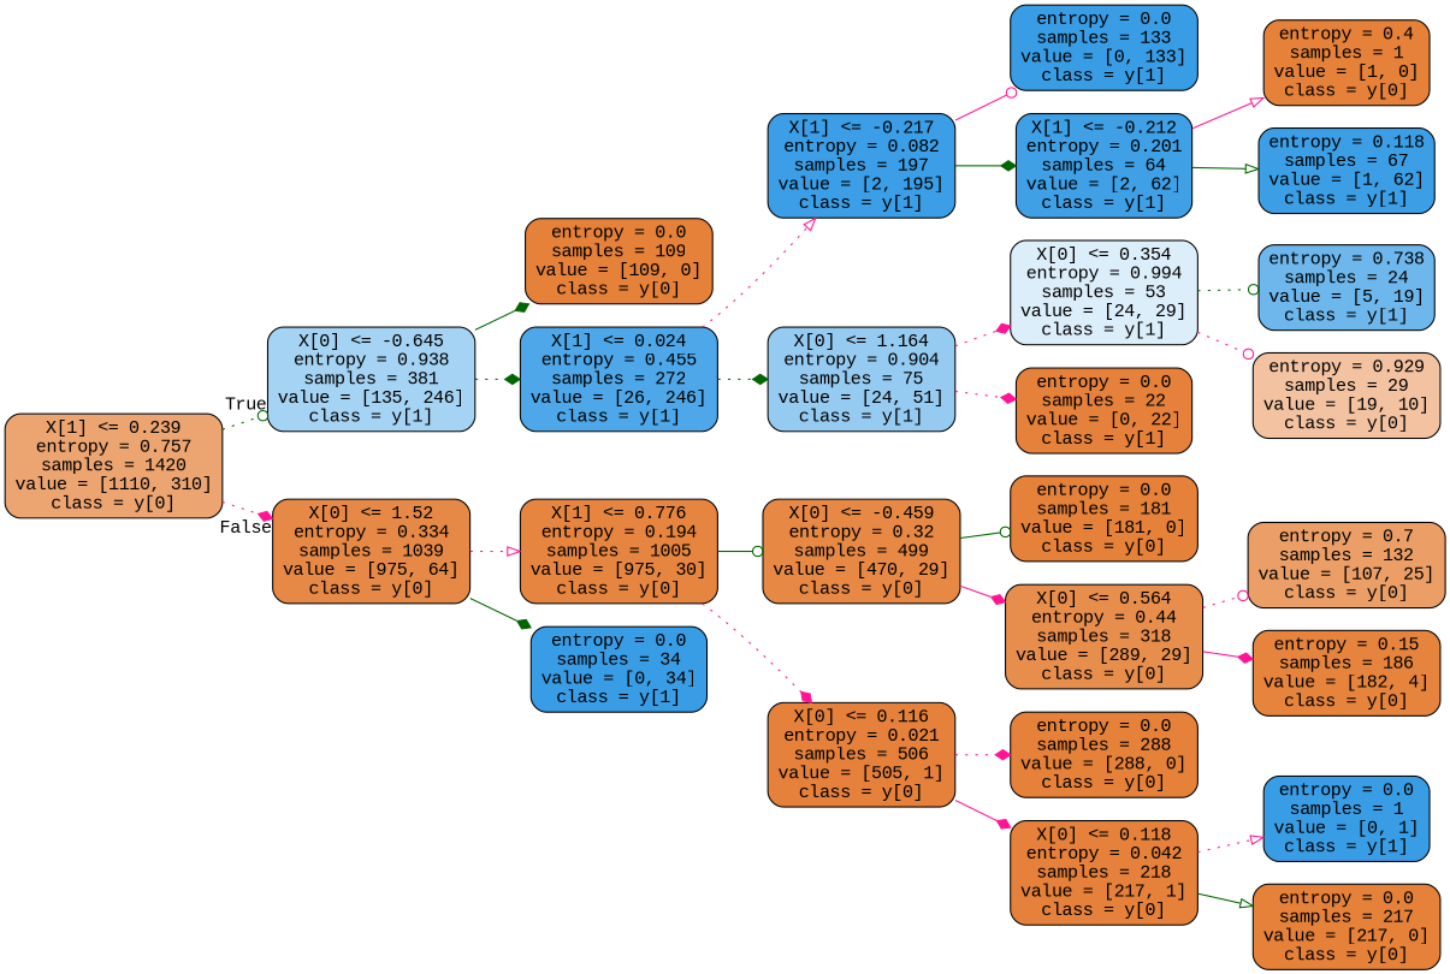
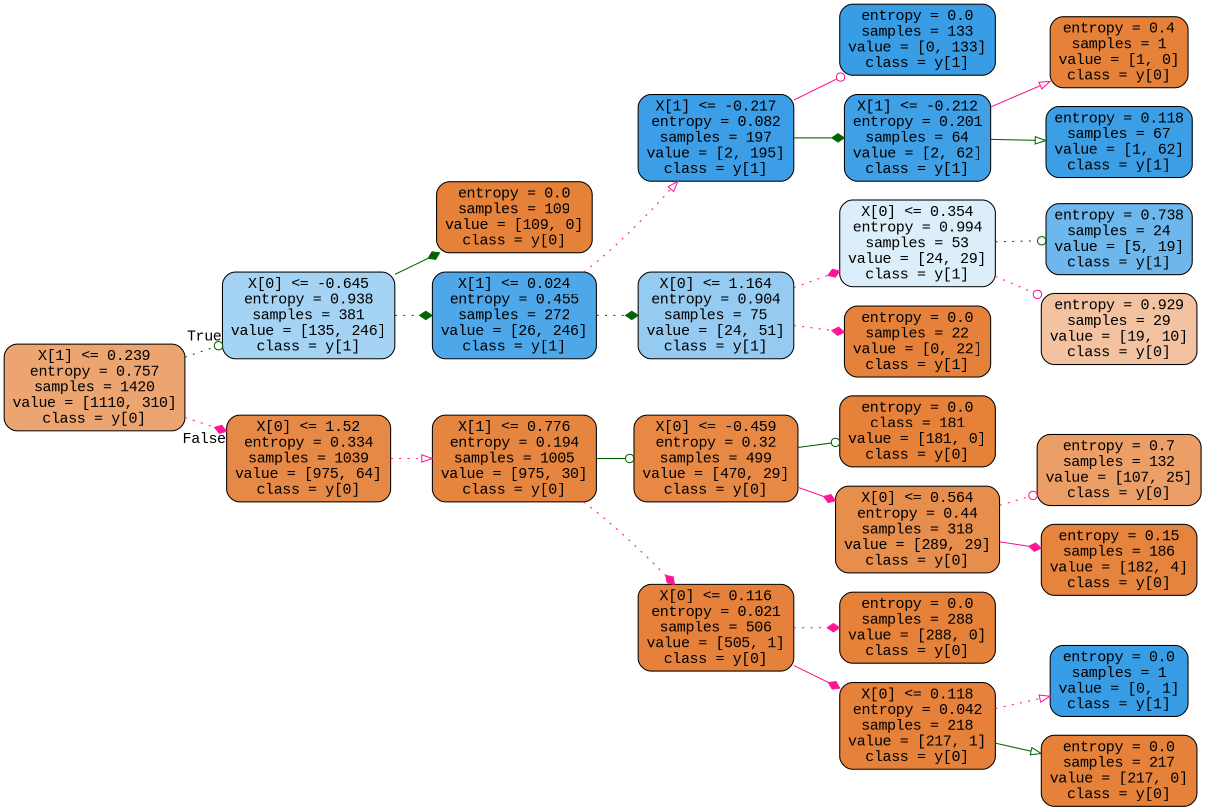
  digraph {
    fontname="Liberation Mono"
    rankdir=LR
    node [color=black fillcolor="#e58139ff" fontname="Liberation Mono" shape=box style="filled, rounded"]
    edge [arrowhead=diamond color=deeppink fontname="Liberation Mono" style=dotted]
    n1 [fillcolor="#e58139b8" label="X[1] <= 0.239\nentropy = 0.757\nsamples = 1420\nvalue = [1110, 310]\nclass = y[0]"]
    n2 [fillcolor="#399de573" label="X[0] <= -0.645\nentropy = 0.938\nsamples = 381\nvalue = [135, 246]\nclass = y[1]"]
    n3 [fillcolor="#e58139ee" label="X[0] <= 1.52\nentropy = 0.334\nsamples = 1039\nvalue = [975, 64]\nclass = y[0]"]
    n4 [label="entropy = 0.0\nsamples = 109\nvalue = [109, 0]\nclass = y[0]"]
    n5 [fillcolor="#399de5e4" label="X[1] <= 0.024\nentropy = 0.455\nsamples = 272\nvalue = [26, 246]\nclass = y[1]"]
    n6 [fillcolor="#e58139f7" label="X[1] <= 0.776\nentropy = 0.194\nsamples = 1005\nvalue = [975, 30]\nclass = y[0]"]
-   n7 [fillcolor="#399de5ff" label="entropy = 0.0\nsamples = 34\nvalue = [0, 34]\nclass = y[1]"]
    n8 [fillcolor="#399de5fc" label="X[1] <= -0.217\nentropy = 0.082\nsamples = 197\nvalue = [2, 195]\nclass = y[1]"]
    n9 [fillcolor="#399de587" label="X[0] <= 1.164\nentropy = 0.904\nsamples = 75\nvalue = [24, 51]\nclass = y[1]"]
    n10 [fillcolor="#399de5ff" label="entropy = 0.0\nsamples = 133\nvalue = [0, 133]\nclass = y[1]"]
    n11 [fillcolor="#399de5f7" label="X[1] <= -0.212\nentropy = 0.201\nsamples = 64\nvalue = [2, 62]\nclass = y[1]"]
    n12 [fillcolor="#399de52c" label="X[0] <= 0.354\nentropy = 0.994\nsamples = 53\nvalue = [24, 29]\nclass = y[1]"]
    n13 [fillcolor="#e58139fe" label="entropy = 0.0\nsamples = 22\nvalue = [0, 22]\nclass = y[1]"]
    n14 [label="entropy = 0.4\nsamples = 1\nvalue = [1, 0]\nclass = y[0]"]
    n15 [fillcolor="#399de5fb" label="entropy = 0.118\nsamples = 67\nvalue = [1, 62]\nclass = y[1]"]
    n16 [fillcolor="#399de5bc" label="entropy = 0.738\nsamples = 24\nvalue = [5, 19]\nclass = y[1]"]
    n17 [fillcolor="#e5813979" label="entropy = 0.929\nsamples = 29\nvalue = [19, 10]\nclass = y[0]"]
    n18 [fillcolor="#e58139ef" label="X[0] <= -0.459\nentropy = 0.32\nsamples = 499\nvalue = [470, 29]\nclass = y[0]"]
    n19 [fillcolor="#e58139fe" label="X[0] <= 0.116\nentropy = 0.021\nsamples = 506\nvalue = [505, 1]\nclass = y[0]"]
-   n20 [label="entropy = 0.0\nsamples = 181\nvalue = [181, 0]\nclass = y[0]"]
+   n20 [label="entropy = 0.0\nclass = 181\nvalue = [181, 0]\nclass = y[0]"]
    n21 [fillcolor="#e58139e5" label="X[0] <= 0.564\nentropy = 0.44\nsamples = 318\nvalue = [289, 29]\nclass = y[0]"]
    n22 [label="entropy = 0.0\nsamples = 288\nvalue = [288, 0]\nclass = y[0]"]
    n23 [fillcolor="#e58139fe" label="X[0] <= 0.118\nentropy = 0.042\nsamples = 218\nvalue = [217, 1]\nclass = y[0]"]
    n24 [fillcolor="#e58139c3" label="entropy = 0.7\nsamples = 132\nvalue = [107, 25]\nclass = y[0]"]
    n25 [fillcolor="#e58139f9" label="entropy = 0.15\nsamples = 186\nvalue = [182, 4]\nclass = y[0]"]
    n26 [fillcolor="#399de5ff" label="entropy = 0.0\nsamples = 1\nvalue = [0, 1]\nclass = y[1]"]
    n27 [label="entropy = 0.0\nsamples = 217\nvalue = [217, 0]\nclass = y[0]"]
    n1 -> n2 [arrowhead=odot color=darkgreen headlabel=True labelangle=45 labeldistance=2.5]
    n1 -> n3 [headlabel=False labelangle=-45 labeldistance=2.5]
    n2 -> n4 [color=darkgreen style=solid]
    n2 -> n5 [color=darkgreen]
    n3 -> n6 [arrowhead=onormal]
-   n3 -> n7 [color=darkgreen style=solid]
    n5 -> n8 [arrowhead=onormal]
    n5 -> n9 [color=darkgreen]
    n6 -> n18 [arrowhead=odot color=darkgreen style=solid]
    n6 -> n19
    n8 -> n10 [arrowhead=odot style=solid]
    n8 -> n11 [color=darkgreen style=solid]
    n9 -> n12
    n9 -> n13
    n11 -> n14 [arrowhead=onormal style=solid]
    n11 -> n15 [arrowhead=onormal color=darkgreen style=solid]
    n12 -> n16 [arrowhead=odot color=darkgreen]
    n12 -> n17 [arrowhead=odot]
    n18 -> n20 [arrowhead=odot color=darkgreen style=solid]
    n18 -> n21 [style=solid]
    n19 -> n22
    n19 -> n23 [style=solid]
    n21 -> n24 [arrowhead=odot]
    n21 -> n25 [style=solid]
    n23 -> n26 [arrowhead=onormal]
    n23 -> n27 [arrowhead=onormal color=darkgreen style=solid]
  }
